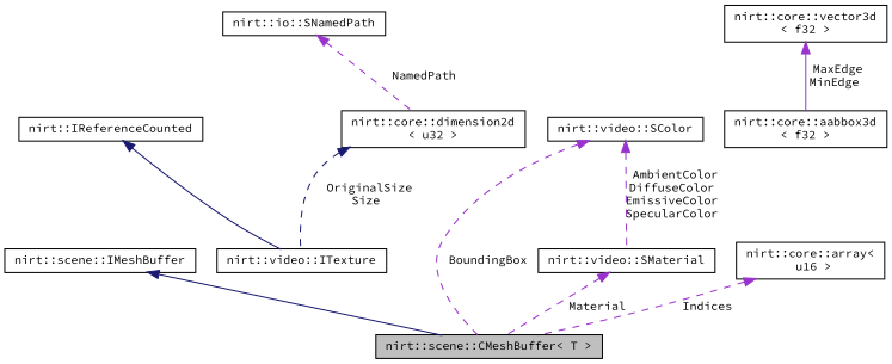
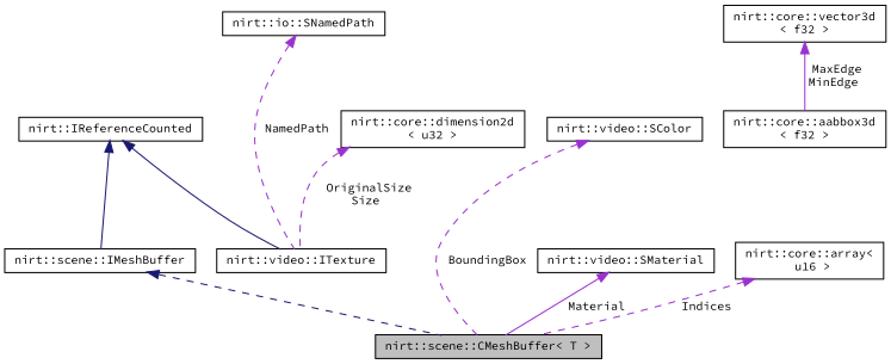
  digraph {
    fontname="Source Code Pro"
    rankdir=TB
    node [color=black fillcolor=white fontname="Source Code Pro" fontsize=10 shape=record style=filled]
    edge [color=darkorchid3 dir=back fontname="Source Code Pro" fontsize=10 labelfontname=Helvetica labelfontsize=10 style=dashed]
    n1 [fillcolor=grey75 fontcolor=black height=0.2 label="nirt::scene::CMeshBuffer\< T \>" width=0.4]
    n2 [height=0.2 label="nirt::scene::IMeshBuffer" width=0.4]
    n3 [height=0.2 label="nirt::IReferenceCounted" width=0.4]
    n4 [height=0.2 label="nirt::video::ITexture" width=0.4]
    n5 [height=0.2 label="nirt::video::SMaterial" width=0.4]
    n6 [height=0.2 label="nirt::io::SNamedPath" width=0.4]
    n7 [height=0.2 label="nirt::core::dimension2d\l\< u32 \>" width=0.4]
    n8 [height=0.2 label="nirt::video::SColor" width=0.4]
    n9 [height=0.2 label="nirt::core::array\<\l u16 \>" width=0.4]
    n10 [height=0.2 label="nirt::core::aabbox3d\l\< f32 \>" width=0.4]
    n11 [height=0.2 label="nirt::core::vector3d\l\< f32 \>" width=0.4]
-   n2 -> n1 [color=midnightblue style=solid]
+   n2 -> n1 [color=midnightblue]
+   n3 -> n2 [color=midnightblue style=solid]
    n3 -> n4 [color=midnightblue style=solid]
-   n5 -> n1 [label=" Material"]
-   n6 -> n7 [label=" NamedPath"]
-   n7 -> n4 [color=midnightblue label=" OriginalSize\nSize"]
+   n5 -> n1 [label=" Material" style=solid]
+   n6 -> n4 [label=" NamedPath"]
+   n7 -> n4 [label=" OriginalSize\nSize"]
    n8 -> n1 [label=" BoundingBox"]
-   n8 -> n5 [label=" AmbientColor\nDiffuseColor\nEmissiveColor\nSpecularColor"]
    n9 -> n1 [label=" Indices"]
    n11 -> n10 [label=" MaxEdge\nMinEdge" style=solid]
  }
